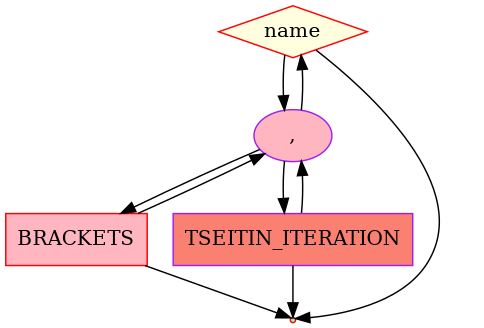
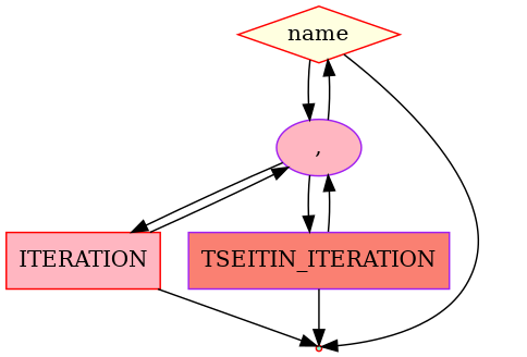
  digraph {
    node [color=red fillcolor=lightpink shape=box style=filled]
    n1 [fillcolor=lightyellow label=name shape=diamond]
    n2 [color=purple label="," shape=oval]
    end [fillcolor=aquamarine shape=point]
-   n4 [label=BRACKETS]
+   n4 [label=ITERATION]
    n5 [color=purple fillcolor=salmon label=TSEITIN_ITERATION]
    n1 -> n2
    n1 -> end
    n2 -> n1
    n2 -> n4
    n2 -> n5
    n4 -> n2
    n4 -> end
    n5 -> n2
    n5 -> end
  }
